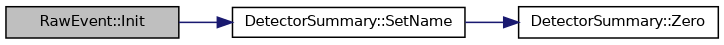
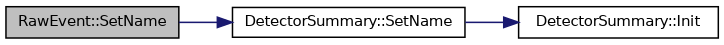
  digraph {
    rankdir=LR
    node [color=black fillcolor=white fontname=Helvetica fontsize=10 shape=record style=filled]
    edge [color=midnightblue fontname=Helvetica fontsize=10 labelfontname=Helvetica labelfontsize=10 style=solid]
-   n1 [fillcolor=grey75 fontcolor=black height=0.2 label="RawEvent::Init" width=0.4]
+   n1 [fillcolor=grey75 fontcolor=black height=0.2 label="RawEvent::SetName" width=0.4]
    n2 [height=0.2 label="DetectorSummary::SetName" width=0.4]
-   n3 [height=0.2 label="DetectorSummary::Zero" width=0.4]
+   n3 [height=0.2 label="DetectorSummary::Init" width=0.4]
    n1 -> n2
    n2 -> n3
  }
